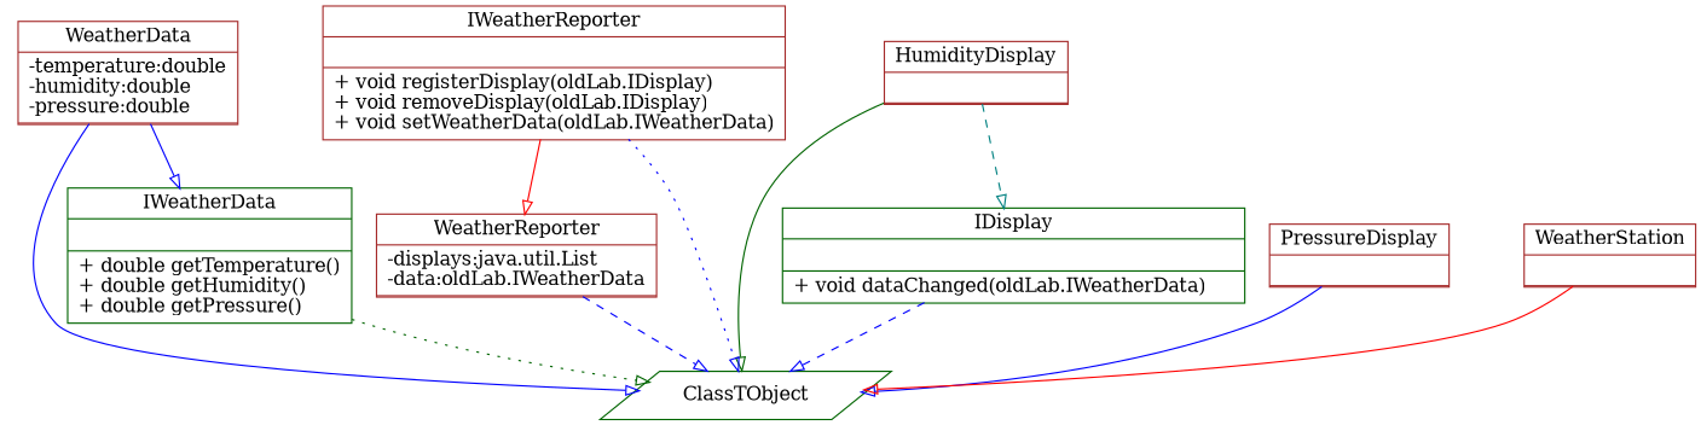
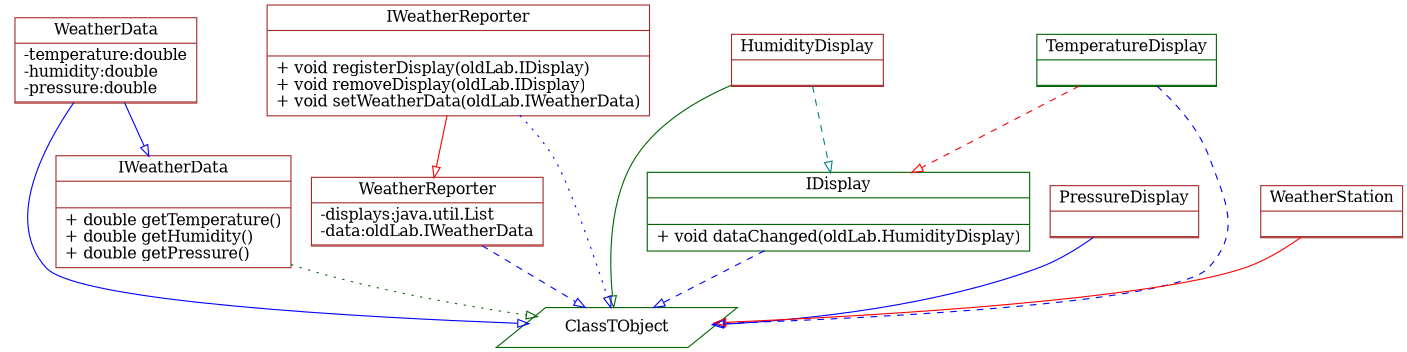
  digraph {
    fontname="Bitstream Vera Sans"
    fontsize=8
    node [color=brown shape=record]
    edge [arrowhead=empty color=blue style=solid]
    n1 [label="{HumidityDisplay||+ void <init>()\l+ void dataChanged(oldLab.IWeatherData)\l}"]
-   n2 [color=darkgreen label="{IDisplay||+ void dataChanged(oldLab.IWeatherData)\l}"]
+   n2 [color=darkgreen label="{IDisplay||+ void dataChanged(oldLab.HumidityDisplay)\l}"]
    ClassTObject [color=darkgreen shape=parallelogram]
-   n4 [color=darkgreen label="{IWeatherData||+ double getTemperature()\l+ double getHumidity()\l+ double getPressure()\l}"]
+   n4 [label="{IWeatherData||+ double getTemperature()\l+ double getHumidity()\l+ double getPressure()\l}"]
    n5 [label="{IWeatherReporter||+ void registerDisplay(oldLab.IDisplay)\l+ void removeDisplay(oldLab.IDisplay)\l+ void setWeatherData(oldLab.IWeatherData)\l}"]
    n6 [label="{WeatherReporter|-displays:java.util.List\l-data:oldLab.IWeatherData\l|+ void <init>()\l+ void registerDisplay(oldLab.IDisplay)\l+ void removeDisplay(oldLab.IDisplay)\l+ void setWeatherData(oldLab.IWeatherData)\l# void notifyDisplays()\l}"]
    n7 [label="{PressureDisplay||+ void <init>()\l+ void dataChanged(oldLab.IWeatherData)\l}"]
+   n8 [color=darkgreen label="{TemperatureDisplay||+ void <init>()\l+ void dataChanged(oldLab.IWeatherData)\l}"]
    n9 [label="{WeatherData|-temperature:double\l-humidity:double\l-pressure:double\l|+ void <init>(double, double, double)\l+ double getTemperature()\l+ double getHumidity()\l+ double getPressure()\l+ boolean equals(java.lang.Object)\l+ int hashCode()\l}"]
    n10 [label="{WeatherStation||+ void <init>()\l+ void main(java.lang.String[])\l}"]
    n1 -> n2 [color=teal style=dashed]
    n1 -> ClassTObject [color=darkgreen]
    n2 -> ClassTObject [style=dashed]
    n4 -> ClassTObject [color=darkgreen style=dotted]
    n5 -> ClassTObject [style=dotted]
    n5 -> n6 [color=red]
    n6 -> ClassTObject [style=dashed]
    n7 -> ClassTObject
+   n8 -> n2 [color=red style=dashed]
+   n8 -> ClassTObject [style=dashed]
    n9 -> ClassTObject
    n9 -> n4
    n10 -> ClassTObject [color=red]
  }
